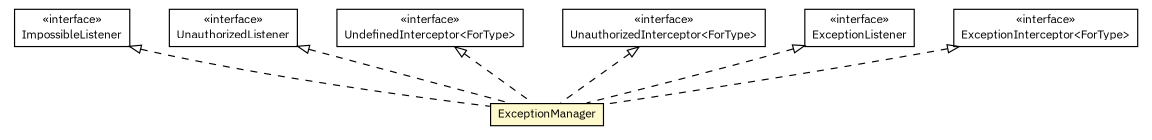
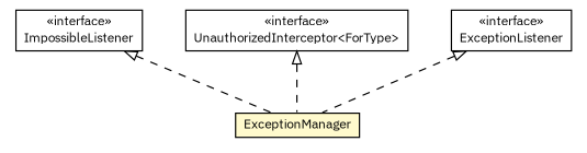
  digraph {
    fontname="IBM Plex Sans"
    nodesep=0.25
    ranksep=0.5
    node [fontcolor=black fontname="IBM Plex Sans" fontsize=10.0 shape=plaintext]
    edge [arrowtail=empty dir=back fontname="IBM Plex Sans" fontsize=10 headport=p labelfontname=arial labelfontsize=10 style=dashed tailport=p]
    n1 [label=<<table title="io.nextweb.operations.exceptions.ImpossibleListener" border="0" cellborder="1" cellspacing="0" cellpadding="2" port="p" href="./ImpossibleListener.html"> 		<tr><td><table border="0" cellspacing="0" cellpadding="1"> <tr><td align="center" balign="center"> &#171;interface&#187; </td></tr> <tr><td align="center" balign="center"> ImpossibleListener </td></tr> 		</table></td></tr> 		</table>>]
    n2 [label=<<table title="io.nextweb.operations.exceptions.ExceptionManager" border="0" cellborder="1" cellspacing="0" cellpadding="2" port="p" bgcolor="lemonChiffon" href="./ExceptionManager.html"> 		<tr><td><table border="0" cellspacing="0" cellpadding="1"> <tr><td align="center" balign="center"> ExceptionManager </td></tr> 		</table></td></tr> 		</table>>]
-   n3 [label=<<table title="io.nextweb.operations.exceptions.UnauthorizedListener" border="0" cellborder="1" cellspacing="0" cellpadding="2" port="p" href="./UnauthorizedListener.html"> 		<tr><td><table border="0" cellspacing="0" cellpadding="1"> <tr><td align="center" balign="center"> &#171;interface&#187; </td></tr> <tr><td align="center" balign="center"> UnauthorizedListener </td></tr> 		</table></td></tr> 		</table>>]
-   n4 [label=<<table title="io.nextweb.operations.exceptions.UndefinedInterceptor" border="0" cellborder="1" cellspacing="0" cellpadding="2" port="p" href="./UndefinedInterceptor.html"> 		<tr><td><table border="0" cellspacing="0" cellpadding="1"> <tr><td align="center" balign="center"> &#171;interface&#187; </td></tr> <tr><td align="center" balign="center"> UndefinedInterceptor&lt;ForType&gt; </td></tr> 		</table></td></tr> 		</table>>]
    n5 [label=<<table title="io.nextweb.operations.exceptions.UnauthorizedInterceptor" border="0" cellborder="1" cellspacing="0" cellpadding="2" port="p" href="./UnauthorizedInterceptor.html"> 		<tr><td><table border="0" cellspacing="0" cellpadding="1"> <tr><td align="center" balign="center"> &#171;interface&#187; </td></tr> <tr><td align="center" balign="center"> UnauthorizedInterceptor&lt;ForType&gt; </td></tr> 		</table></td></tr> 		</table>>]
    n6 [label=<<table title="io.nextweb.fn.ExceptionListener" border="0" cellborder="1" cellspacing="0" cellpadding="2" port="p" href="../../fn/ExceptionListener.html"> 		<tr><td><table border="0" cellspacing="0" cellpadding="1"> <tr><td align="center" balign="center"> &#171;interface&#187; </td></tr> <tr><td align="center" balign="center"> ExceptionListener </td></tr> 		</table></td></tr> 		</table>>]
-   n7 [label=<<table title="io.nextweb.fn.ExceptionInterceptor" border="0" cellborder="1" cellspacing="0" cellpadding="2" port="p" href="../../fn/ExceptionInterceptor.html"> 		<tr><td><table border="0" cellspacing="0" cellpadding="1"> <tr><td align="center" balign="center"> &#171;interface&#187; </td></tr> <tr><td align="center" balign="center"> ExceptionInterceptor&lt;ForType&gt; </td></tr> 		</table></td></tr> 		</table>>]
    n1 -> n2
-   n3 -> n2
-   n4 -> n2
    n5 -> n2
    n6 -> n2
-   n7 -> n2
  }
